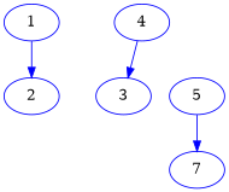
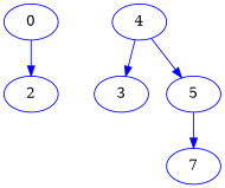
  digraph {
    node [color=blue]
    edge [color=blue]
-   1
+   1 [label=0]
    2
    4
    3
    5
    n6 [label=7]
    1 -> 2
    4 -> 3
+   4 -> 5
    5 -> n6
  }
